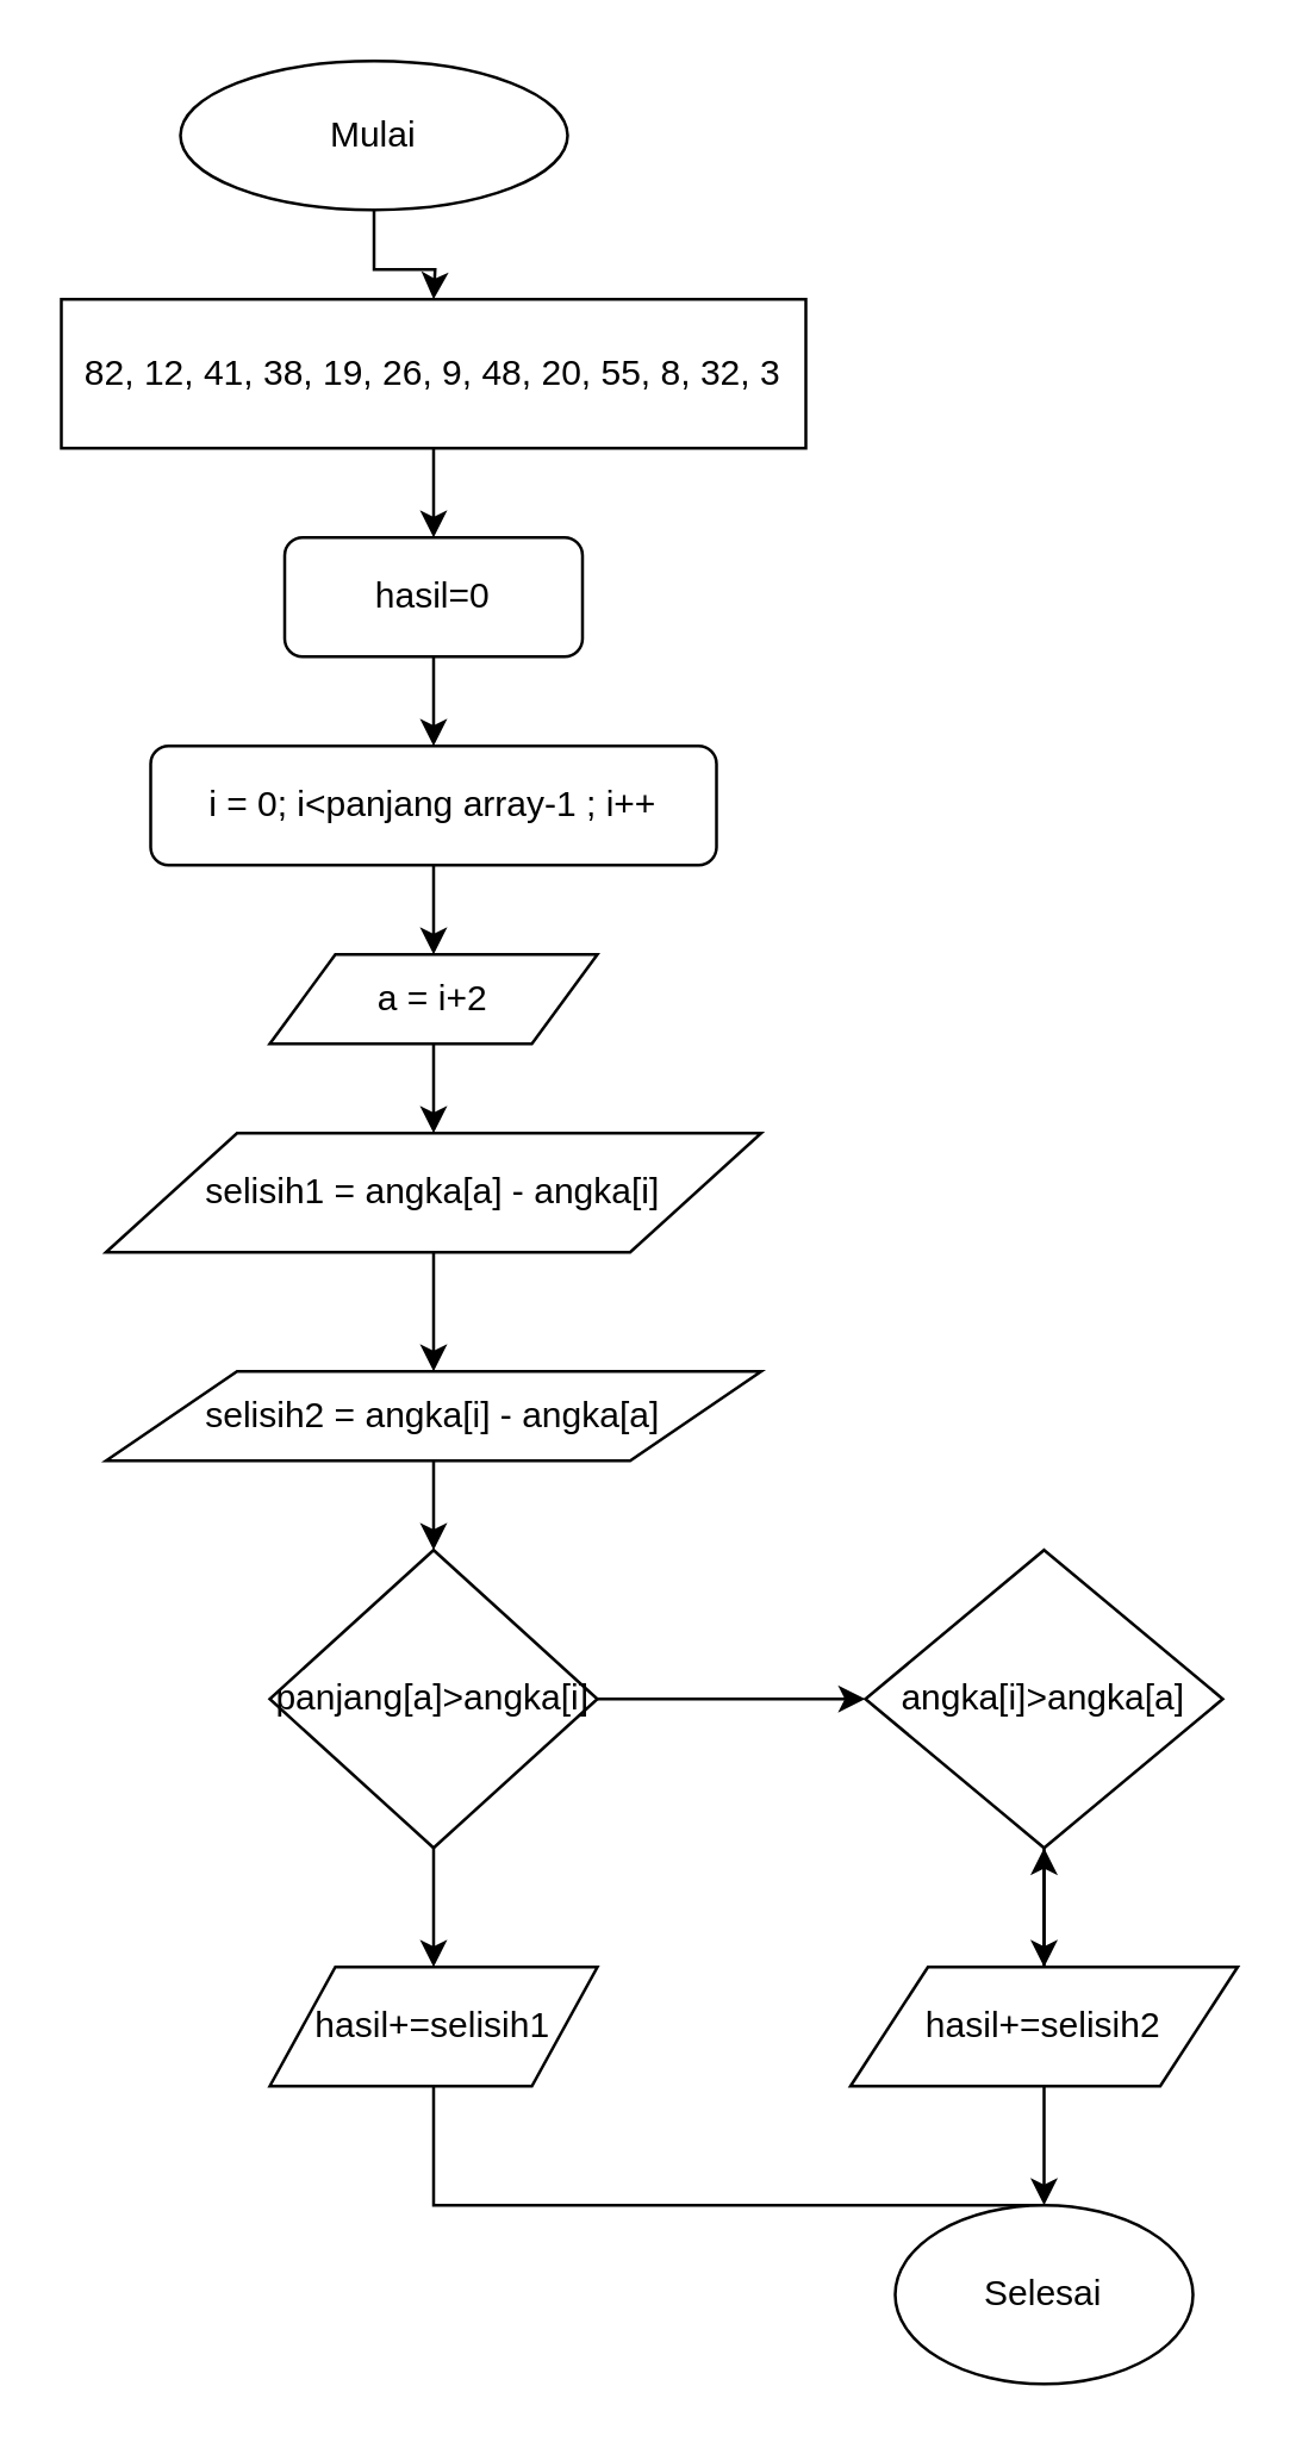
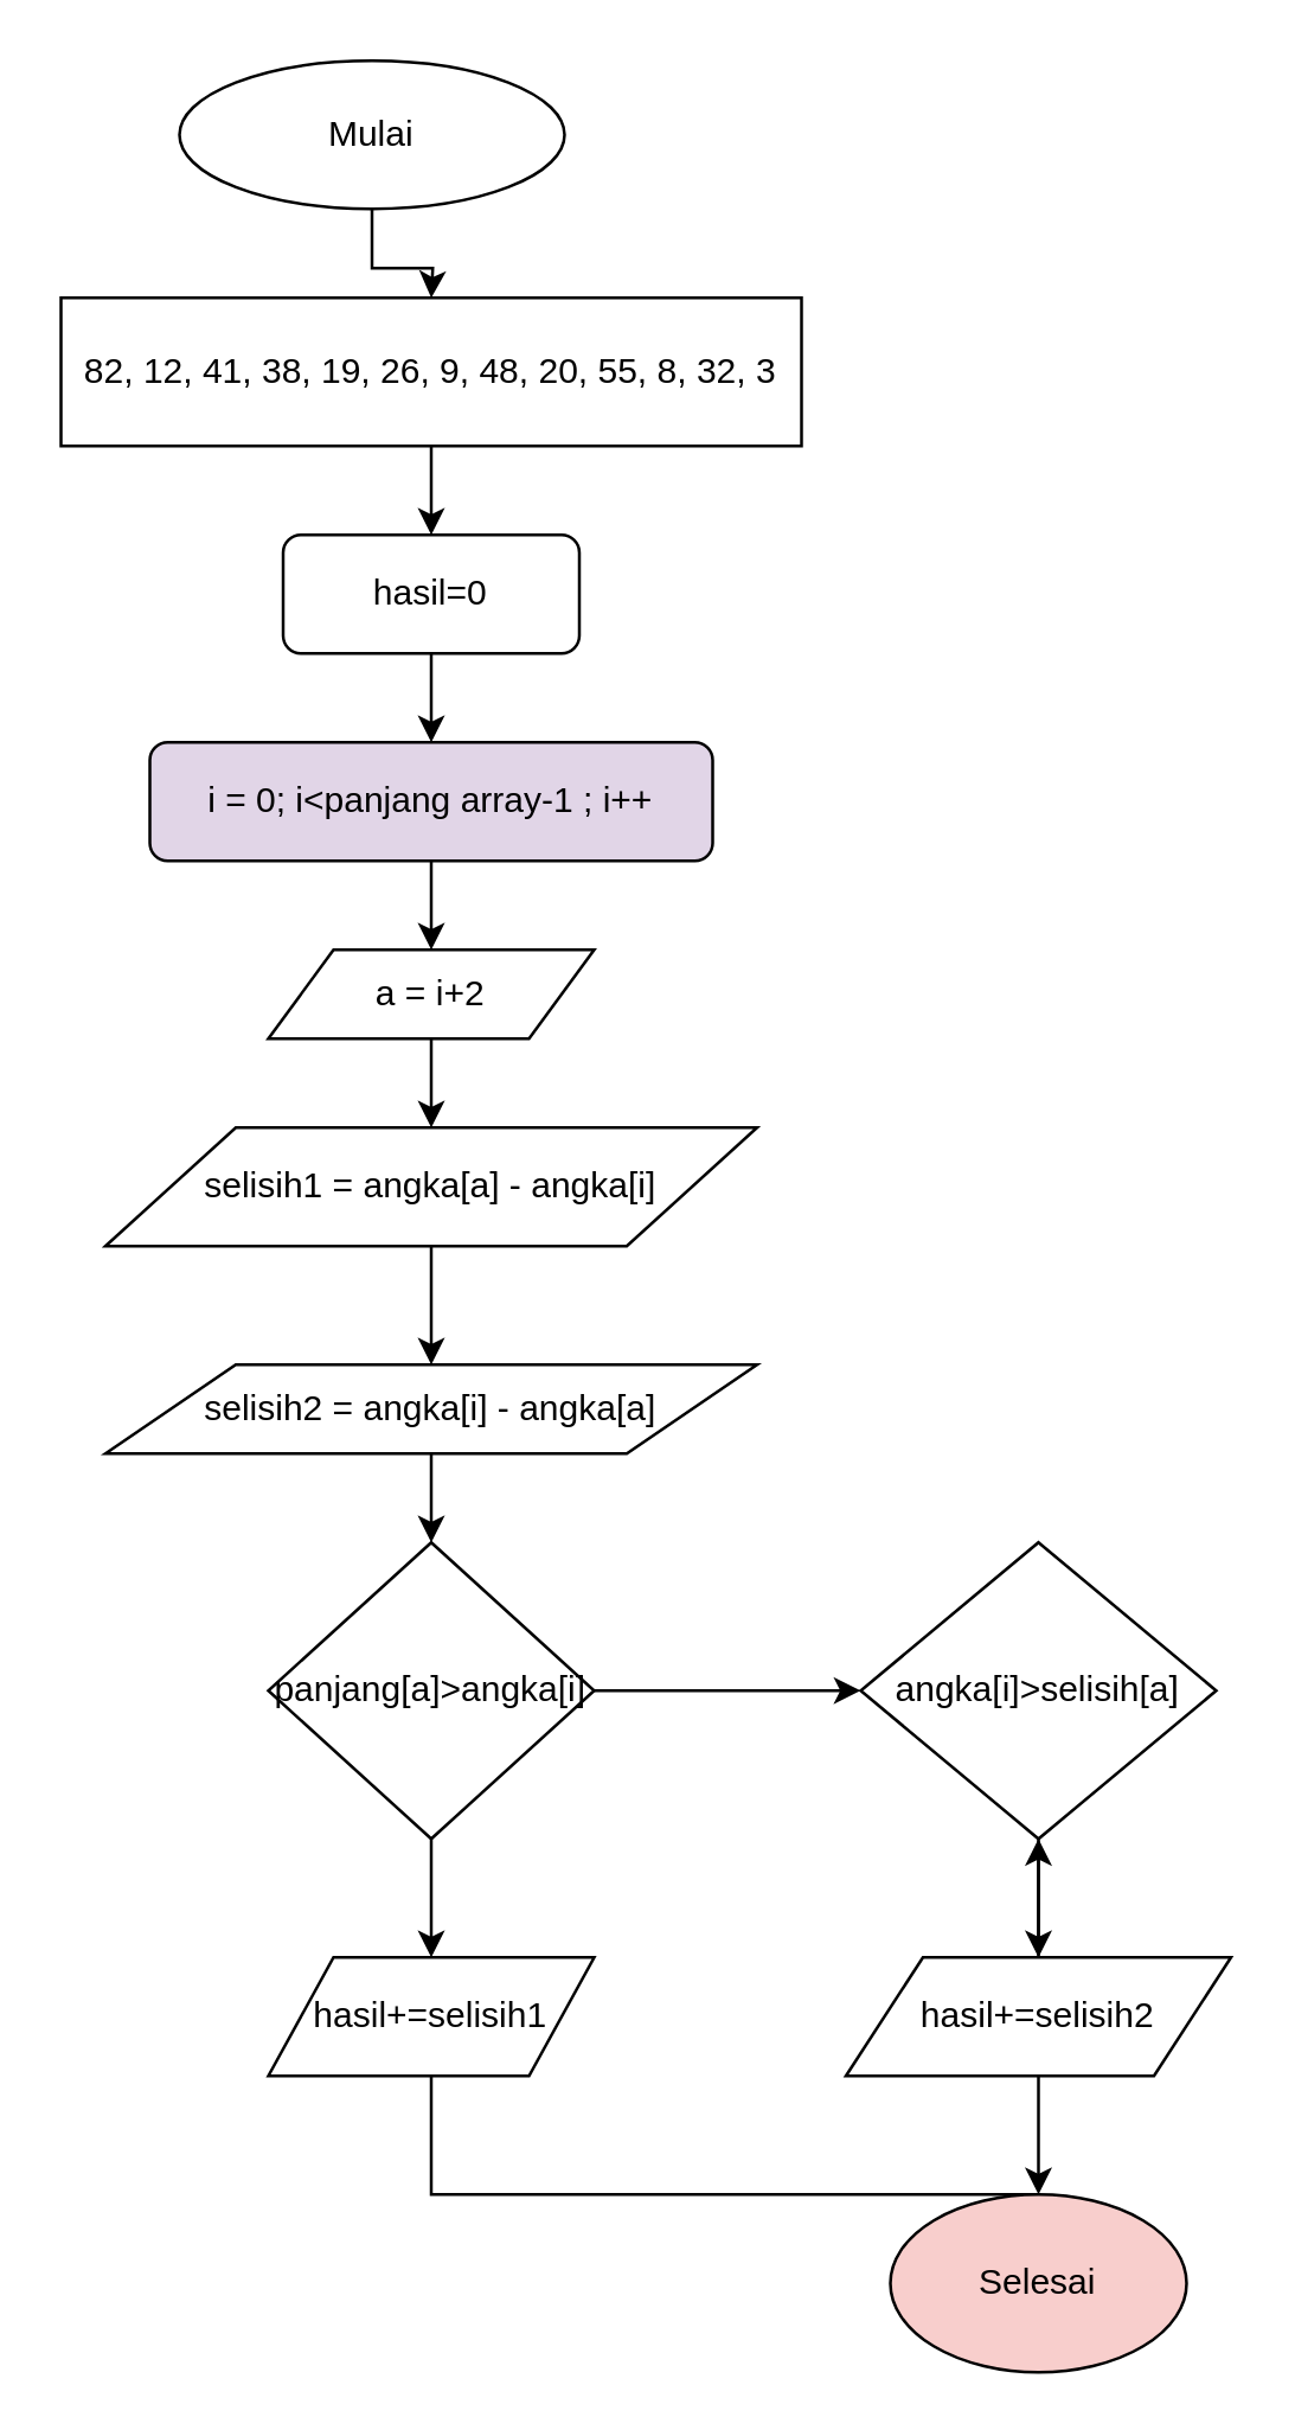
  <mxCell id="0" />
  <mxCell id="1" parent="0" />
  <mxCell id="2" style="edgeStyle=orthogonalEdgeStyle;rounded=0;orthogonalLoop=1;jettySize=auto;html=1;" edge="1" parent="1" source="3"><mxGeometry relative="1" as="geometry"><mxPoint x="145" y="100" as="targetPoint" /></mxGeometry></mxCell>
  <mxCell id="3" value="Mulai" style="ellipse;whiteSpace=wrap;html=1;" vertex="1" parent="1"><mxGeometry x="60" y="20" width="130" height="50" as="geometry" /></mxCell>
  <mxCell id="4" style="edgeStyle=orthogonalEdgeStyle;rounded=0;orthogonalLoop=1;jettySize=auto;html=1;" edge="1" parent="1" source="5"><mxGeometry relative="1" as="geometry"><mxPoint x="145" y="180" as="targetPoint" /></mxGeometry></mxCell>
  <mxCell id="5" value="82, 12, 41, 38, 19, 26, 9, 48, 20, 55, 8, 32, 3" style="rounded=0;whiteSpace=wrap;html=1;" vertex="1" parent="1"><mxGeometry x="20" y="100" width="250" height="50" as="geometry" /></mxCell>
  <mxCell id="6" style="edgeStyle=orthogonalEdgeStyle;rounded=0;orthogonalLoop=1;jettySize=auto;html=1;" edge="1" parent="1" source="7"><mxGeometry relative="1" as="geometry"><mxPoint x="145" y="250" as="targetPoint" /></mxGeometry></mxCell>
  <mxCell id="7" value="hasil=0" style="rounded=1;whiteSpace=wrap;html=1;" vertex="1" parent="1"><mxGeometry x="95" y="180" width="100" height="40" as="geometry" /></mxCell>
  <mxCell id="8" style="edgeStyle=orthogonalEdgeStyle;rounded=0;orthogonalLoop=1;jettySize=auto;html=1;" edge="1" parent="1" source="9"><mxGeometry relative="1" as="geometry"><mxPoint x="145" y="320" as="targetPoint" /></mxGeometry></mxCell>
- <mxCell id="9" value="i = 0; i&amp;lt;panjang array-1 ; i++" style="rounded=1;whiteSpace=wrap;html=1;" vertex="1" parent="1"><mxGeometry x="50" y="250" width="190" height="40" as="geometry" /></mxCell>
+ <mxCell id="9" value="i = 0; i&amp;lt;panjang array-1 ; i++" style="rounded=1;whiteSpace=wrap;html=1;fillColor=#e1d5e7;" vertex="1" parent="1"><mxGeometry x="50" y="250" width="190" height="40" as="geometry" /></mxCell>
  <mxCell id="10" style="edgeStyle=orthogonalEdgeStyle;rounded=0;orthogonalLoop=1;jettySize=auto;html=1;" edge="1" parent="1" source="11"><mxGeometry relative="1" as="geometry"><mxPoint x="145" y="380" as="targetPoint" /></mxGeometry></mxCell>
  <mxCell id="11" value="a = i+2" style="shape=parallelogram;perimeter=parallelogramPerimeter;whiteSpace=wrap;html=1;" vertex="1" parent="1"><mxGeometry x="90" y="320" width="110" height="30" as="geometry" /></mxCell>
  <mxCell id="12" style="edgeStyle=orthogonalEdgeStyle;rounded=0;orthogonalLoop=1;jettySize=auto;html=1;" edge="1" parent="1" source="13"><mxGeometry relative="1" as="geometry"><mxPoint x="145" y="460" as="targetPoint" /></mxGeometry></mxCell>
  <mxCell id="13" value="selisih1 = angka[a] - angka[i]" style="shape=parallelogram;perimeter=parallelogramPerimeter;whiteSpace=wrap;html=1;" vertex="1" parent="1"><mxGeometry x="35" y="380" width="220" height="40" as="geometry" /></mxCell>
  <mxCell id="14" style="edgeStyle=orthogonalEdgeStyle;rounded=0;orthogonalLoop=1;jettySize=auto;html=1;" edge="1" parent="1" source="15"><mxGeometry relative="1" as="geometry"><mxPoint x="145" y="520" as="targetPoint" /></mxGeometry></mxCell>
  <mxCell id="15" value="selisih2 = angka[i] - angka[a]" style="shape=parallelogram;perimeter=parallelogramPerimeter;whiteSpace=wrap;html=1;" vertex="1" parent="1"><mxGeometry x="35" y="460" width="220" height="30" as="geometry" /></mxCell>
  <mxCell id="16" style="edgeStyle=orthogonalEdgeStyle;rounded=0;orthogonalLoop=1;jettySize=auto;html=1;" edge="1" parent="1" source="18"><mxGeometry relative="1" as="geometry"><mxPoint x="145" y="660" as="targetPoint" /></mxGeometry></mxCell>
  <mxCell id="17" style="edgeStyle=orthogonalEdgeStyle;rounded=0;orthogonalLoop=1;jettySize=auto;html=1;" edge="1" parent="1" source="18"><mxGeometry relative="1" as="geometry"><mxPoint x="290" y="570" as="targetPoint" /></mxGeometry></mxCell>
  <mxCell id="18" value="panjang[a]&gt;angka[i]" style="rhombus;whiteSpace=wrap;html=1;" vertex="1" parent="1"><mxGeometry x="90" y="520" width="110" height="100" as="geometry" /></mxCell>
  <mxCell id="19" style="edgeStyle=orthogonalEdgeStyle;rounded=0;orthogonalLoop=1;jettySize=auto;html=1;" edge="1" parent="1" source="20"><mxGeometry relative="1" as="geometry"><mxPoint x="350" y="750" as="targetPoint" /><Array as="points"><mxPoint x="145" y="740" /></Array></mxGeometry></mxCell>
  <mxCell id="20" value="hasil+=selisih1" style="shape=parallelogram;perimeter=parallelogramPerimeter;whiteSpace=wrap;html=1;" vertex="1" parent="1"><mxGeometry x="90" y="660" width="110" height="40" as="geometry" /></mxCell>
  <mxCell id="21" style="edgeStyle=orthogonalEdgeStyle;rounded=0;orthogonalLoop=1;jettySize=auto;html=1;" edge="1" parent="1" source="22"><mxGeometry relative="1" as="geometry"><mxPoint x="350" y="660" as="targetPoint" /></mxGeometry></mxCell>
- <mxCell id="22" value="angka[i]&gt;angka[a]" style="rhombus;whiteSpace=wrap;html=1;" vertex="1" parent="1"><mxGeometry x="290" y="520" width="120" height="100" as="geometry" /></mxCell>
+ <mxCell id="22" value="angka[i]&gt;selisih[a]" style="rhombus;whiteSpace=wrap;html=1;" vertex="1" parent="1"><mxGeometry x="290" y="520" width="120" height="100" as="geometry" /></mxCell>
  <mxCell id="23" style="edgeStyle=orthogonalEdgeStyle;rounded=0;orthogonalLoop=1;jettySize=auto;html=1;" edge="1" parent="1" source="25" target="22"><mxGeometry relative="1" as="geometry" /></mxCell>
  <mxCell id="24" style="edgeStyle=orthogonalEdgeStyle;rounded=0;orthogonalLoop=1;jettySize=auto;html=1;" edge="1" parent="1" source="25"><mxGeometry relative="1" as="geometry"><mxPoint x="350" y="740" as="targetPoint" /></mxGeometry></mxCell>
  <mxCell id="25" value="hasil+=selisih2" style="shape=parallelogram;perimeter=parallelogramPerimeter;whiteSpace=wrap;html=1;" vertex="1" parent="1"><mxGeometry x="285" y="660" width="130" height="40" as="geometry" /></mxCell>
- <mxCell id="26" value="Selesai" style="ellipse;whiteSpace=wrap;html=1;" vertex="1" parent="1"><mxGeometry x="300" y="740" width="100" height="60" as="geometry" /></mxCell>
+ <mxCell id="26" value="Selesai" style="ellipse;whiteSpace=wrap;html=1;fillColor=#f8cecc;" vertex="1" parent="1"><mxGeometry x="300" y="740" width="100" height="60" as="geometry" /></mxCell>
